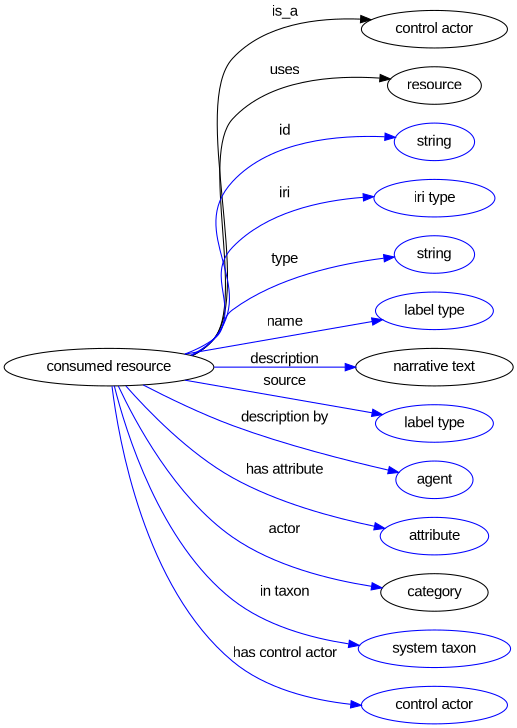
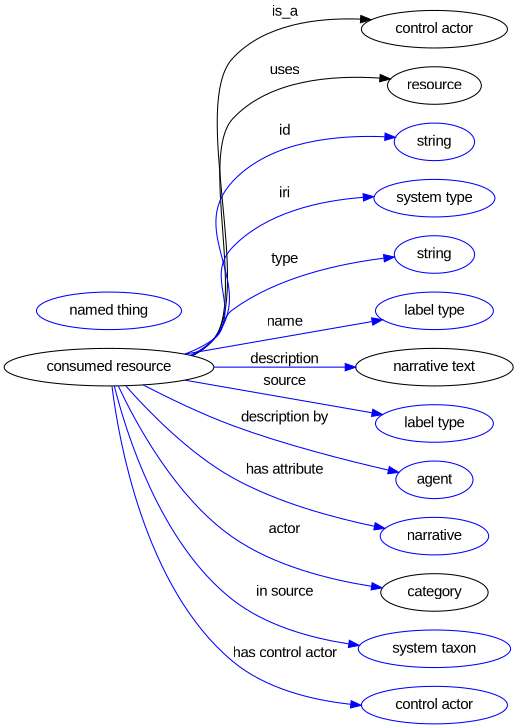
  digraph {
    fontname="Liberation Sans"
    rankdir=LR
    node [fontname="Liberation Sans" color=blue]
    edge [fontname="Liberation Sans" color=blue style=solid]
    n1 [height=0.5 label="consumed resource" width=2.7984 color=""]
    "control actor" [height=0.5 width=1.9498 color=""]
    n3 [height=0.5 label=resource width=1.1916 color=""]
    n4 [height=0.5 label=string width=1.0652]
-   n5 [height=0.5 label="iri type" width=1.2277]
+   n5 [height=0.5 label="system type" width=1.2277]
    n6 [height=0.5 label=string width=1.0652]
    n7 [height=0.5 label="label type" width=1.5707]
    n8 [color=black height=0.5 label="narrative text" width=2.0943]
    n9 [height=0.5 label="label type" width=1.5707]
    n10 [height=0.5 label=agent width=1.0291]
-   n11 [height=0.5 label=attribute width=1.4443]
+   n11 [height=0.5 label=narrative width=1.4443]
    category [height=0.5 width=1.4263 color=""]
    n13 [height=0.5 label="system taxon" width=2.022]
    n14 [height=0.5 label="control actor" width=1.9498]
+   n15 [height=0.5 label="named thing" width=1.9318]
    n1 -> "control actor" [label=is_a color="" style=""]
    n1 -> n3 [label=uses color="" style=""]
    n1 -> n4 [label=id]
    n1 -> n5 [label=iri]
    n1 -> n6 [label=type]
    n1 -> n7 [label=name]
    n1 -> n8 [label=description]
    n1 -> n9 [label=source]
    n1 -> n10 [label="description by"]
    n1 -> n11 [label="has attribute"]
    n1 -> category [label=actor]
-   n1 -> n13 [label="in taxon"]
+   n1 -> n13 [label="in source"]
    n1 -> n14 [label="has control actor"]
  }
